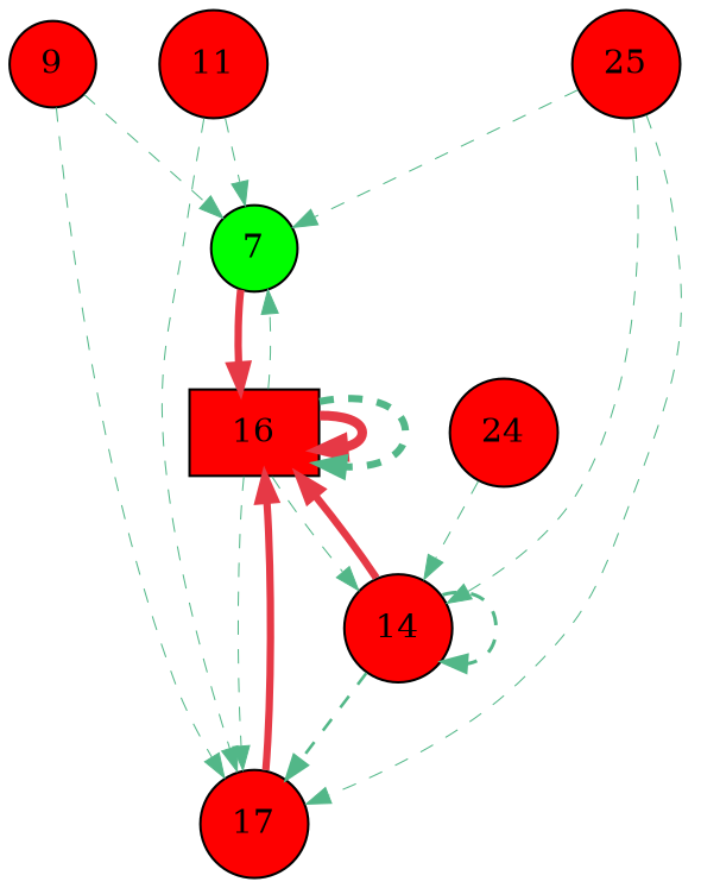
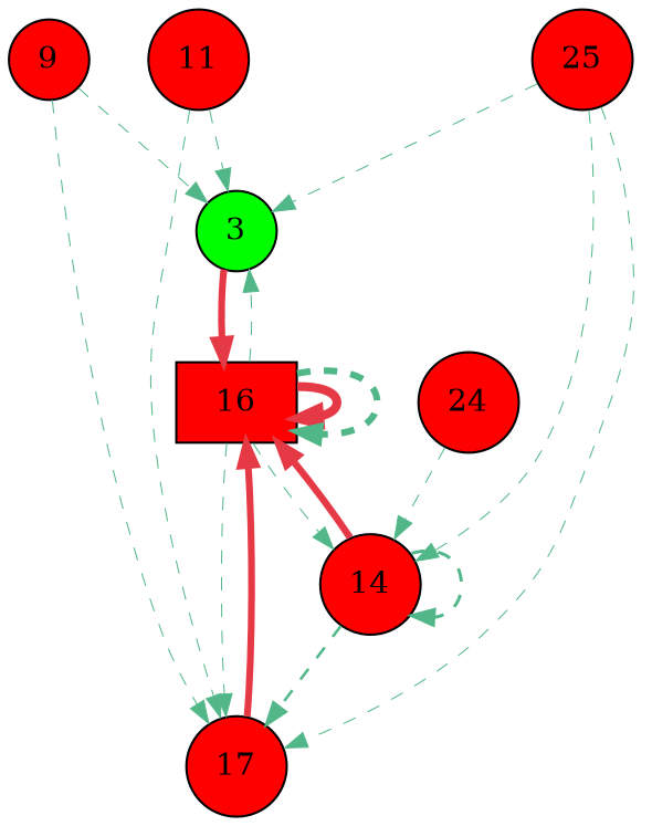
  digraph {
    rankdir=TB
    node [fillcolor="#fe0000" shape=circle style=filled]
    edge [color="#52b788" penwidth=0.50 style=dashed]
-   n1 [fillcolor="#00fe00" label=7]
+   n1 [fillcolor="#00fe00" label=3]
    n2 [label=16 shape=box]
    n3 [label=9]
    n4 [label=17]
    n5 [label=11]
    n6 [label=14]
    n7 [label=24]
    n8 [label=25]
    n1 -> n2 [color="#e63946" penwidth=3.06 style=""]
    n2 -> n1
    n2 -> n2 [color="#e63946" penwidth=4.00 style=""]
    n2 -> n2 [penwidth=3.00]
    n2 -> n4
    n2 -> n6
    n3 -> n1
    n3 -> n4
    n4 -> n2 [color="#e63946" penwidth=3.05 style=""]
    n5 -> n1
    n5 -> n4
    n6 -> n2 [color="#e63946" penwidth=3.12 style=""]
    n6 -> n4 [penwidth=1.24]
    n6 -> n6 [penwidth=1.44]
    n7 -> n6
    n8 -> n1 [penwidth=0.51]
    n8 -> n4
    n8 -> n6
  }
